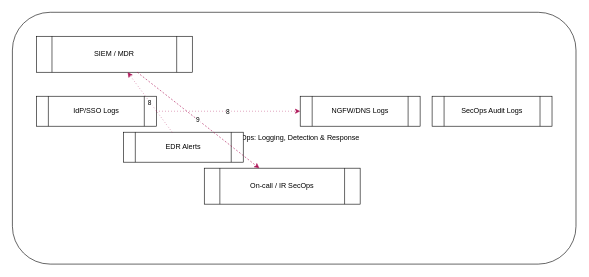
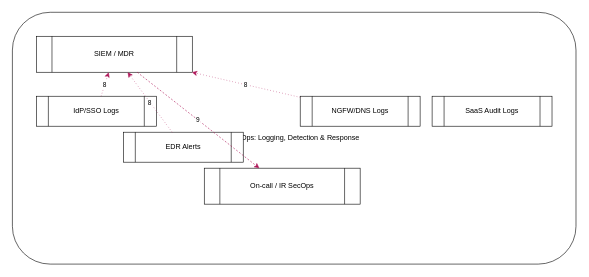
  <mxCell id="0" />
  <mxCell id="1" parent="0" />
  <mxCell id="2" value="SecOps: Logging, Detection &amp; Response" style="rounded=1;whiteSpace=wrap;html=1;strokeColor:#ad1457;fillColor:#fce4ec;" vertex="1" parent="1"><mxGeometry x="20" y="20" width="940" height="420" as="geometry" /></mxCell>
  <mxCell id="3" value="SIEM / MDR" style="shape=process;whiteSpace=wrap;html=1;strokeColor:#0d47a1;fillColor:#e3f2fd;" vertex="1" parent="1"><mxGeometry x="60" y="60" width="260" height="60" as="geometry" /></mxCell>
  <mxCell id="4" value="IdP/SSO Logs" style="shape=process;whiteSpace=wrap;html=1;strokeColor:#6a1b9a;fillColor:#ead7f7;" vertex="1" parent="1"><mxGeometry x="60" y="160" width="200" height="50" as="geometry" /></mxCell>
  <mxCell id="5" value="EDR Alerts" style="shape=process;whiteSpace=wrap;html=1;strokeColor:#2e7d32;fillColor:#d9f1dc;" vertex="1" parent="1"><mxGeometry x="205" y="220" width="200" height="50" as="geometry" /></mxCell>
  <mxCell id="6" value="NGFW/DNS Logs" style="shape=process;whiteSpace=wrap;html=1;strokeColor:#ef6c00;fillColor:#ffe0b2;" vertex="1" parent="1"><mxGeometry x="500" y="160" width="200" height="50" as="geometry" /></mxCell>
- <mxCell id="7" value="SecOps Audit Logs" style="shape=process;whiteSpace=wrap;html=1;strokeColor:#6a1b9a;fillColor:#ead7f7;" vertex="1" parent="1"><mxGeometry x="720" y="160" width="200" height="50" as="geometry" /></mxCell>
+ <mxCell id="7" value="SaaS Audit Logs" style="shape=process;whiteSpace=wrap;html=1;strokeColor:#6a1b9a;fillColor:#ead7f7;" vertex="1" parent="1"><mxGeometry x="720" y="160" width="200" height="50" as="geometry" /></mxCell>
  <mxCell id="8" value="On‑call / IR SecOps" style="shape=process;whiteSpace=wrap;html=1;strokeColor:#0d47a1;fillColor:#e3f2fd;" vertex="1" parent="1"><mxGeometry x="340" y="280" width="260" height="60" as="geometry" /></mxCell>
- <mxCell id="9" edge="1" parent="1" source="4" target="6" value="8" style="dashed=1;dashPattern=1 4;endArrow=classic;strokeColor=#ad1457;"><mxGeometry relative="1" as="geometry" /></mxCell>
+ <mxCell id="9" edge="1" parent="1" source="4" target="3" value="8" style="dashed=1;dashPattern=1 4;endArrow=classic;strokeColor=#ad1457;"><mxGeometry relative="1" as="geometry" /></mxCell>
  <mxCell id="10" edge="1" parent="1" source="5" target="3" value="8" style="dashed=1;dashPattern=1 4;endArrow=classic;strokeColor=#ad1457;"><mxGeometry relative="1" as="geometry" /></mxCell>
+ <mxCell id="11" edge="1" parent="1" source="6" target="3" value="8" style="dashed=1;dashPattern=1 4;endArrow=classic;strokeColor=#ad1457;"><mxGeometry relative="1" as="geometry" /></mxCell>
  <mxCell id="12" edge="1" parent="1" source="3" target="8" value="9" style="dashed=1;endArrow=classic;strokeColor=#ad1457;"><mxGeometry relative="1" as="geometry" /></mxCell>
